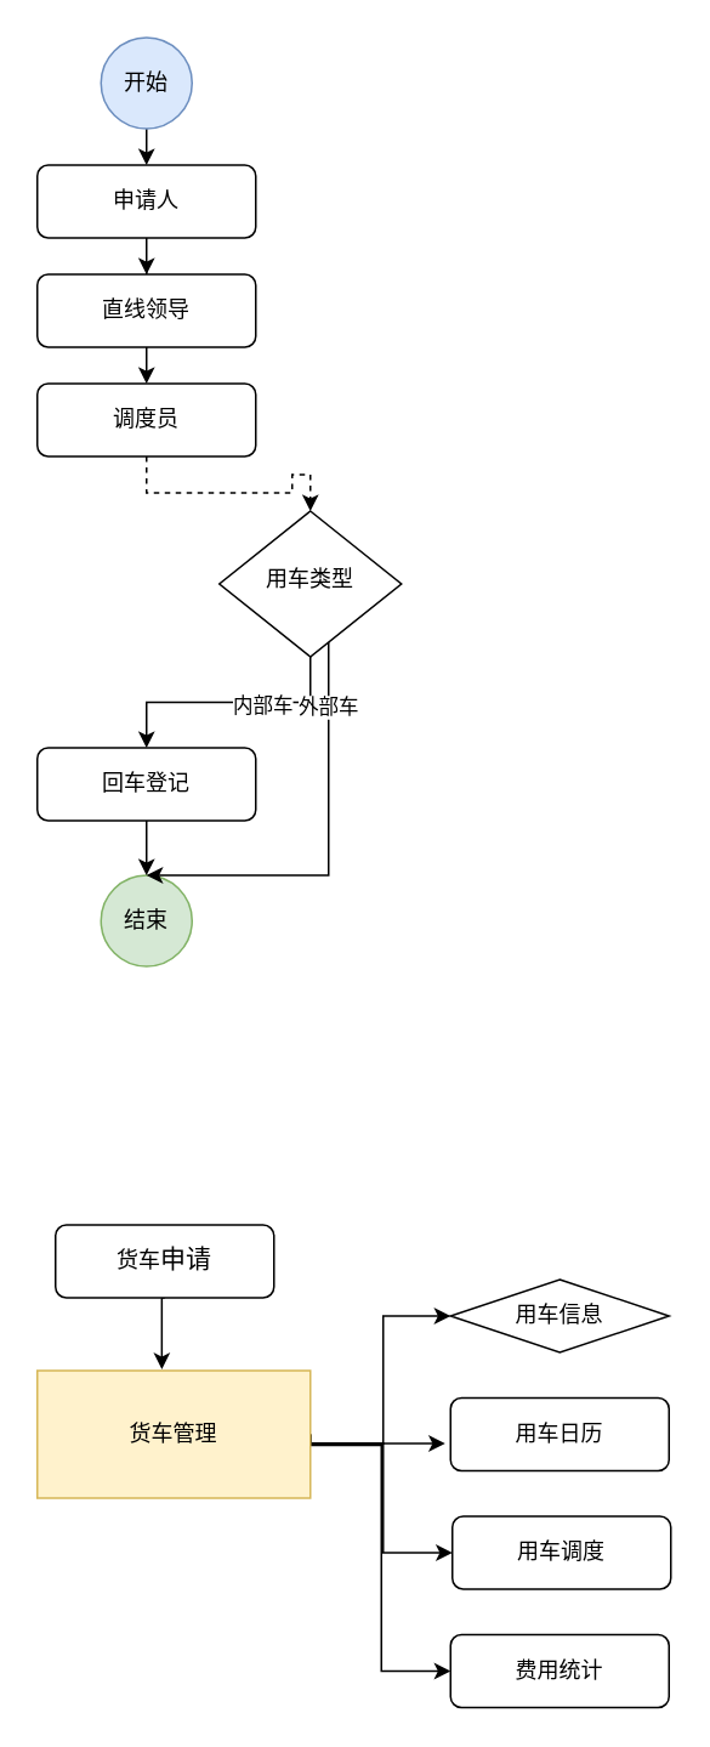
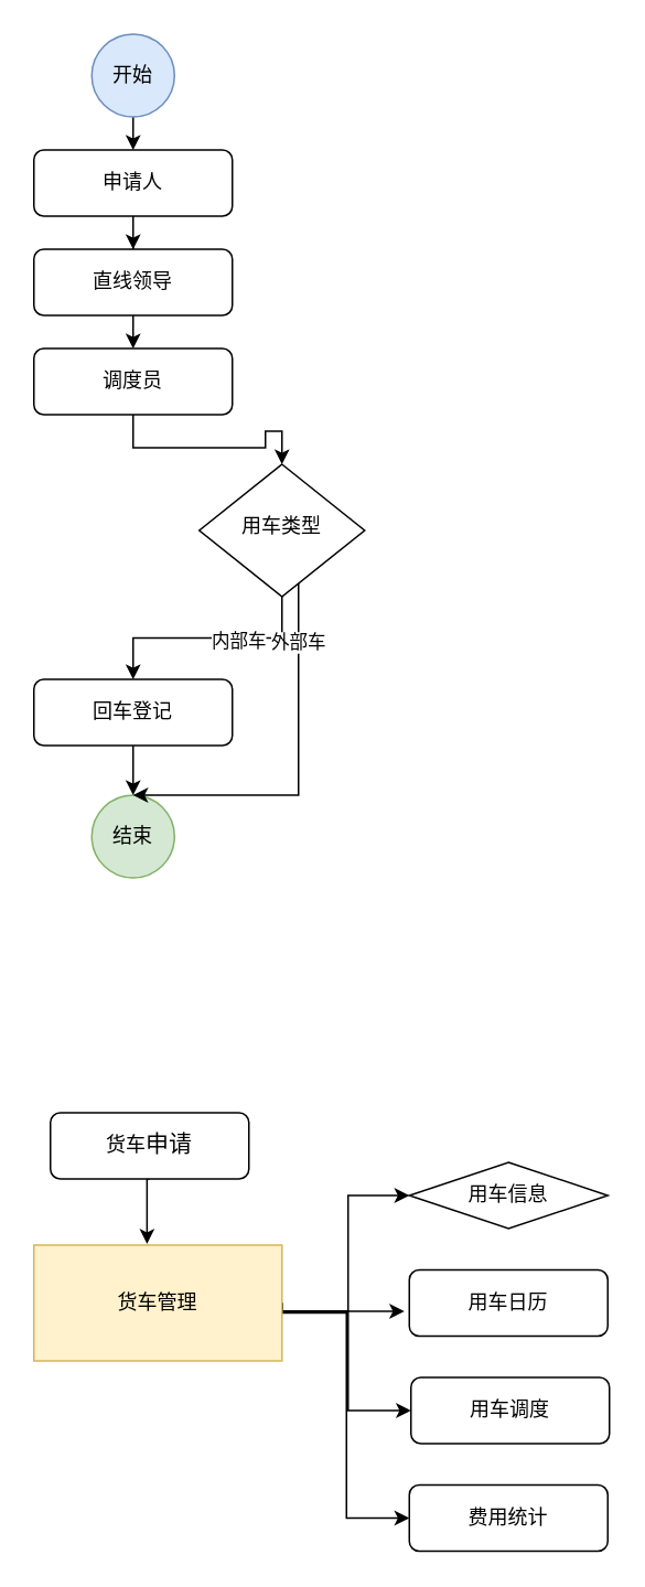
  <mxCell id="0" />
  <mxCell id="1" parent="0" />
  <mxCell id="2" style="edgeStyle=orthogonalEdgeStyle;rounded=0;orthogonalLoop=1;jettySize=auto;html=1;exitX=0.5;exitY=1;exitDx=0;exitDy=0;" edge="1" parent="1" source="3" target="13"><mxGeometry relative="1" as="geometry" /></mxCell>
  <mxCell id="3" value="申请人" style="rounded=1;whiteSpace=wrap;html=1;fontSize=12;glass=0;strokeWidth=1;shadow=0;" vertex="1" parent="1"><mxGeometry x="20" y="90" width="120" height="40" as="geometry" /></mxCell>
  <mxCell id="4" style="edgeStyle=orthogonalEdgeStyle;rounded=0;orthogonalLoop=1;jettySize=auto;html=1;exitX=0.5;exitY=1;exitDx=0;exitDy=0;entryX=0.5;entryY=0;entryDx=0;entryDy=0;" edge="1" parent="1" source="19" target="16"><mxGeometry relative="1" as="geometry" /></mxCell>
  <mxCell id="5" value="内部车" style="edgeLabel;html=1;align=center;verticalAlign=middle;resizable=0;points=[];" vertex="1" connectable="0" parent="4"><mxGeometry x="-0.253" y="1" relative="1" as="geometry"><mxPoint as="offset" /></mxGeometry></mxCell>
  <mxCell id="6" style="edgeStyle=orthogonalEdgeStyle;rounded=0;orthogonalLoop=1;jettySize=auto;html=1;exitX=0.5;exitY=1;exitDx=0;exitDy=0;entryX=0.5;entryY=0;entryDx=0;entryDy=0;" edge="1" parent="1" source="7" target="3"><mxGeometry relative="1" as="geometry" /></mxCell>
  <mxCell id="7" value="开始" style="ellipse;whiteSpace=wrap;html=1;aspect=fixed;fillColor=#dae8fc;strokeColor=#6c8ebf;" vertex="1" parent="1"><mxGeometry x="55" y="20" width="50" height="50" as="geometry" /></mxCell>
  <mxCell id="8" value="结束" style="ellipse;whiteSpace=wrap;html=1;aspect=fixed;fillColor=#d5e8d4;strokeColor=#82b366;" vertex="1" parent="1"><mxGeometry x="55" y="480" width="50" height="50" as="geometry" /></mxCell>
  <mxCell id="9" value="&lt;mxGraphModel&gt;&lt;root&gt;&lt;mxCell id=“0”/&gt;&lt;mxCell id=“1” parent=“0”/&gt;&lt;mxCell id=“2” value=“直线领导” style=“rounded=1;whiteSpace=wrap;html=1;fontSize=12;glass=0;strokeWidth=1;shadow=0;” vertex=“1” parent=“1”&gt;&lt;mxGeometry x=“160” y=“140” width=“120” height=“40” as=“geometry”/&gt;&lt;/mxCell&gt;&lt;/root&gt;&lt;/mxGraphModel&gt;" style="text;whiteSpace=wrap;html=1;" vertex="1" parent="1"><mxGeometry x="100" y="430" width="60" height="50" as="geometry" /></mxCell>
  <mxCell id="10" style="edgeStyle=orthogonalEdgeStyle;rounded=0;orthogonalLoop=1;jettySize=auto;html=1;exitX=0;exitY=1;exitDx=0;exitDy=0;entryX=0.5;entryY=0;entryDx=0;entryDy=0;" edge="1" parent="1" source="11" target="8"><mxGeometry relative="1" as="geometry" /></mxCell>
  <mxCell id="11" value="&lt;mxGraphModel&gt;&lt;root&gt;&lt;mxCell id=“0”/&gt;&lt;mxCell id=“1” parent=“0”/&gt;&lt;mxCell id=“2” value=“直线领导” style=“rounded=1;whiteSpace=wrap;html=1;fontSize=12;glass=0;strokeWidth=1;shadow=0;” vertex=“1” parent=“1”&gt;&lt;mxGeometry x=“160” y=“80” width=“120” height=“40” as=“geometry”/&gt;&lt;/mxCell&gt;&lt;/root&gt;&lt;/mxGraphModel&gt;" style="text;whiteSpace=wrap;html=1;" vertex="1" parent="1"><mxGeometry x="80" y="400" width="60" height="50" as="geometry" /></mxCell>
  <mxCell id="12" style="edgeStyle=orthogonalEdgeStyle;rounded=0;orthogonalLoop=1;jettySize=auto;html=1;exitX=0.5;exitY=1;exitDx=0;exitDy=0;entryX=0.5;entryY=0;entryDx=0;entryDy=0;" edge="1" parent="1" source="13" target="15"><mxGeometry relative="1" as="geometry" /></mxCell>
  <mxCell id="13" value="直线领导" style="rounded=1;whiteSpace=wrap;html=1;fontSize=12;glass=0;strokeWidth=1;shadow=0;" vertex="1" parent="1"><mxGeometry x="20" y="150" width="120" height="40" as="geometry" /></mxCell>
- <mxCell id="14" style="edgeStyle=orthogonalEdgeStyle;rounded=0;orthogonalLoop=1;jettySize=auto;html=1;exitX=0.5;exitY=1;exitDx=0;exitDy=0;entryX=0.5;entryY=0;entryDx=0;entryDy=0;dashed=1;" edge="1" parent="1" source="15" target="19"><mxGeometry relative="1" as="geometry" /></mxCell>
+ <mxCell id="14" style="edgeStyle=orthogonalEdgeStyle;rounded=0;orthogonalLoop=1;jettySize=auto;html=1;exitX=0.5;exitY=1;exitDx=0;exitDy=0;entryX=0.5;entryY=0;entryDx=0;entryDy=0;" edge="1" parent="1" source="15" target="19"><mxGeometry relative="1" as="geometry" /></mxCell>
  <mxCell id="15" value="调度员" style="rounded=1;whiteSpace=wrap;html=1;fontSize=12;glass=0;strokeWidth=1;shadow=0;" vertex="1" parent="1"><mxGeometry x="20" y="210" width="120" height="40" as="geometry" /></mxCell>
  <mxCell id="16" value="回车登记" style="rounded=1;whiteSpace=wrap;html=1;fontSize=12;glass=0;strokeWidth=1;shadow=0;" vertex="1" parent="1"><mxGeometry x="20" y="410" width="120" height="40" as="geometry" /></mxCell>
  <mxCell id="17" style="edgeStyle=orthogonalEdgeStyle;rounded=0;orthogonalLoop=1;jettySize=auto;html=1;exitX=1;exitY=0.5;exitDx=0;exitDy=0;entryX=0.5;entryY=0;entryDx=0;entryDy=0;" edge="1" parent="1" source="19" target="8"><mxGeometry relative="1" as="geometry"><Array as="points"><mxPoint x="180" y="320" /><mxPoint x="180" y="480" /></Array></mxGeometry></mxCell>
  <mxCell id="18" value="外部车" style="edgeLabel;html=1;align=center;verticalAlign=middle;resizable=0;points=[];" vertex="1" connectable="0" parent="17"><mxGeometry x="-0.376" y="-1" relative="1" as="geometry"><mxPoint y="13" as="offset" /></mxGeometry></mxCell>
  <mxCell id="19" value="用车类型" style="rhombus;whiteSpace=wrap;html=1;shadow=0;fontFamily=Helvetica;fontSize=12;align=center;strokeWidth=1;spacing=6;spacingTop=-4;" vertex="1" parent="1"><mxGeometry x="120" y="280" width="100" height="80" as="geometry" /></mxCell>
  <mxCell id="20" style="edgeStyle=orthogonalEdgeStyle;rounded=0;orthogonalLoop=1;jettySize=auto;html=1;exitX=0.5;exitY=1;exitDx=0;exitDy=0;entryX=0.456;entryY=-0.01;entryDx=0;entryDy=0;entryPerimeter=0;" edge="1" parent="1" source="21" target="26"><mxGeometry relative="1" as="geometry" /></mxCell>
  <mxCell id="21" value="&lt;p class=&quot;MsoNormal&quot;&gt;&lt;font face=&quot;宋体&quot;&gt;货车&lt;/font&gt;&lt;span style=&quot;mso-spacerun:'yes';font-family:宋体;font-size:10.5pt;&lt;br/&gt;mso-font-kerning:1.0pt;&quot;&gt;申请&lt;/span&gt;&lt;/p&gt;" style="rounded=1;whiteSpace=wrap;html=1;fontSize=12;glass=0;strokeWidth=1;shadow=0;" vertex="1" parent="1"><mxGeometry x="30" y="672" width="120" height="40" as="geometry" /></mxCell>
  <mxCell id="22" style="edgeStyle=orthogonalEdgeStyle;rounded=0;orthogonalLoop=1;jettySize=auto;html=1;exitX=1;exitY=0.5;exitDx=0;exitDy=0;entryX=0;entryY=0.5;entryDx=0;entryDy=0;" edge="1" parent="1"><mxGeometry relative="1" as="geometry"><mxPoint x="170" y="792" as="sourcePoint" /><mxPoint x="244" y="792" as="targetPoint" /></mxGeometry></mxCell>
  <mxCell id="23" style="edgeStyle=orthogonalEdgeStyle;rounded=0;orthogonalLoop=1;jettySize=auto;html=1;exitX=1;exitY=0.5;exitDx=0;exitDy=0;entryX=0;entryY=0.5;entryDx=0;entryDy=0;" edge="1" parent="1" source="26" target="27"><mxGeometry relative="1" as="geometry"><Array as="points"><mxPoint x="170" y="792" /><mxPoint x="210" y="792" /><mxPoint x="210" y="722" /></Array></mxGeometry></mxCell>
  <mxCell id="24" style="edgeStyle=orthogonalEdgeStyle;rounded=0;orthogonalLoop=1;jettySize=auto;html=1;exitX=1;exitY=0.5;exitDx=0;exitDy=0;entryX=0;entryY=0.5;entryDx=0;entryDy=0;" edge="1" parent="1" source="26" target="29"><mxGeometry relative="1" as="geometry"><Array as="points"><mxPoint x="170" y="792" /><mxPoint x="210" y="792" /><mxPoint x="210" y="852" /><mxPoint x="244" y="852" /></Array></mxGeometry></mxCell>
  <mxCell id="25" style="edgeStyle=orthogonalEdgeStyle;rounded=0;orthogonalLoop=1;jettySize=auto;html=1;exitX=1;exitY=0.5;exitDx=0;exitDy=0;entryX=0;entryY=0.5;entryDx=0;entryDy=0;" edge="1" parent="1" source="26" target="30"><mxGeometry relative="1" as="geometry"><Array as="points"><mxPoint x="170" y="793" /><mxPoint x="209" y="793" /><mxPoint x="209" y="917" /></Array></mxGeometry></mxCell>
  <mxCell id="26" value="货车管理" style="rounded=0;whiteSpace=wrap;html=1;fillColor=#fff2cc;strokeColor=#d6b656;" vertex="1" parent="1"><mxGeometry x="20" y="752" width="150" height="70" as="geometry" /></mxCell>
  <mxCell id="27" value="用车信息" style="rhombus;whiteSpace=wrap;html=1;fontSize=12;glass=0;strokeWidth=1;shadow=0;" vertex="1" parent="1"><mxGeometry x="247" y="702" width="120" height="40" as="geometry" /></mxCell>
  <mxCell id="28" value="用车日历" style="rounded=1;whiteSpace=wrap;html=1;fontSize=12;glass=0;strokeWidth=1;shadow=0;" vertex="1" parent="1"><mxGeometry x="247" y="767" width="120" height="40" as="geometry" /></mxCell>
  <mxCell id="29" value="用车调度" style="rounded=1;whiteSpace=wrap;html=1;fontSize=12;glass=0;strokeWidth=1;shadow=0;" vertex="1" parent="1"><mxGeometry x="248" y="832" width="120" height="40" as="geometry" /></mxCell>
  <mxCell id="30" value="费用统计" style="rounded=1;whiteSpace=wrap;html=1;fontSize=12;glass=0;strokeWidth=1;shadow=0;" vertex="1" parent="1"><mxGeometry x="247" y="897" width="120" height="40" as="geometry" /></mxCell>
